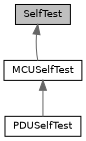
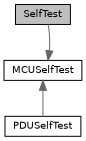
  digraph {
    node [color=black fillcolor=white fontname=Helvetica fontsize=10 shape=record style=filled]
    edge [color=gray40 dir=back fontname=Helvetica fontsize=10 labelfontname=Helvetica labelfontsize=10 style=solid]
    n1 [fillcolor=grey75 fontcolor=black height=0.2 label=SelfTest width=0.4]
    n2 [height=0.2 label=MCUSelfTest width=0.4]
    n3 [height=0.2 label=PDUSelfTest width=0.4]
-   n1 -> n2
+   n2 -> n1
    n2 -> n3
  }
